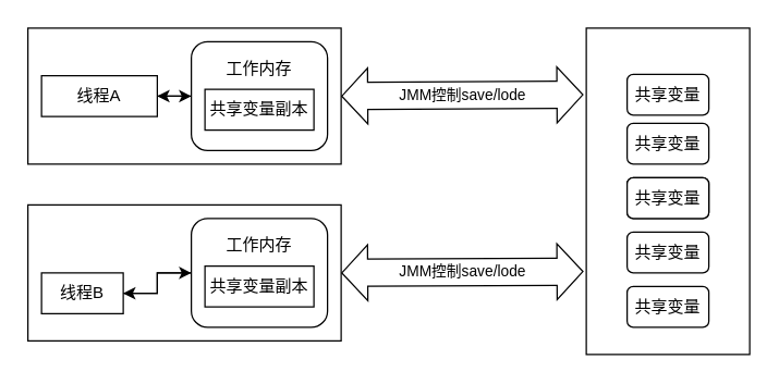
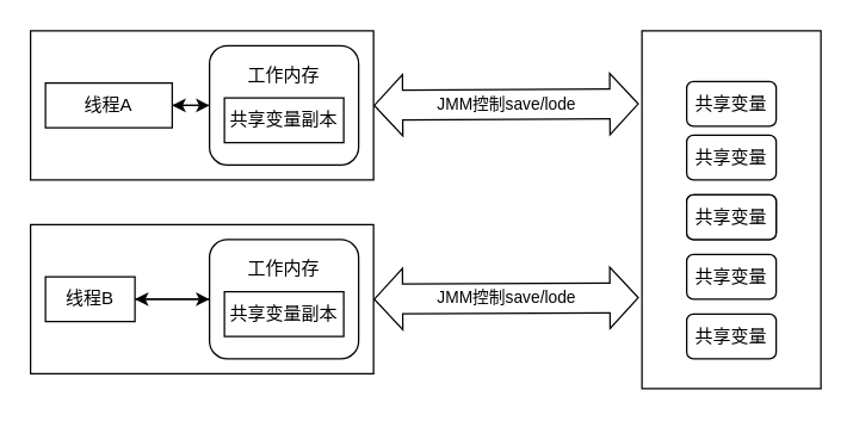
  <mxCell id="0" />
  <mxCell id="1" parent="0" />
  <mxCell id="2" value="" style="rounded=0;whiteSpace=wrap;html=1;" parent="1" vertex="1"><mxGeometry x="20" y="20" width="230" height="100" as="geometry" /></mxCell>
  <mxCell id="3" style="edgeStyle=orthogonalEdgeStyle;rounded=0;orthogonalLoop=1;jettySize=auto;html=1;exitX=1;exitY=0.5;exitDx=0;exitDy=0;entryX=0;entryY=0.5;entryDx=0;entryDy=0;" parent="1" source="4" target="6" edge="1"><mxGeometry relative="1" as="geometry" /></mxCell>
  <mxCell id="4" value="线程A" style="rounded=0;whiteSpace=wrap;html=1;" parent="1" vertex="1"><mxGeometry x="30" y="55" width="85" height="30" as="geometry" /></mxCell>
  <mxCell id="5" value="" style="group" parent="1" vertex="1" connectable="0"><mxGeometry x="140" y="30" width="100" height="80" as="geometry" /></mxCell>
  <mxCell id="6" value="" style="rounded=1;whiteSpace=wrap;html=1;" parent="5" vertex="1"><mxGeometry width="100" height="80" as="geometry" /></mxCell>
  <mxCell id="7" value="共享变量副本" style="rounded=0;whiteSpace=wrap;html=1;" parent="5" vertex="1"><mxGeometry x="10" y="35" width="80" height="30" as="geometry" /></mxCell>
  <mxCell id="8" value="工作内存" style="text;html=1;align=center;verticalAlign=middle;whiteSpace=wrap;rounded=0;" parent="5" vertex="1"><mxGeometry x="20" y="5" width="60" height="30" as="geometry" /></mxCell>
  <mxCell id="9" style="edgeStyle=orthogonalEdgeStyle;rounded=0;orthogonalLoop=1;jettySize=auto;html=1;exitX=0;exitY=0.5;exitDx=0;exitDy=0;entryX=1;entryY=0.5;entryDx=0;entryDy=0;" parent="1" source="6" target="4" edge="1"><mxGeometry relative="1" as="geometry" /></mxCell>
  <mxCell id="10" value="" style="rounded=0;whiteSpace=wrap;html=1;" parent="1" vertex="1"><mxGeometry x="20" y="150" width="230" height="100" as="geometry" /></mxCell>
  <mxCell id="11" style="edgeStyle=orthogonalEdgeStyle;rounded=0;orthogonalLoop=1;jettySize=auto;html=1;exitX=1;exitY=0.5;exitDx=0;exitDy=0;entryX=0;entryY=0.5;entryDx=0;entryDy=0;" parent="1" source="12" target="14" edge="1"><mxGeometry relative="1" as="geometry" /></mxCell>
- <mxCell id="12" value="线程B" style="rounded=0;whiteSpace=wrap;html=1;" parent="1" vertex="1"><mxGeometry x="30" y="200" width="60" height="30" as="geometry" /></mxCell>
+ <mxCell id="12" value="线程B" style="rounded=0;whiteSpace=wrap;html=1;" parent="1" vertex="1"><mxGeometry x="30" y="185" width="60" height="30" as="geometry" /></mxCell>
  <mxCell id="13" value="" style="group" parent="1" vertex="1" connectable="0"><mxGeometry x="140" y="160" width="100" height="80" as="geometry" /></mxCell>
  <mxCell id="14" value="" style="rounded=1;whiteSpace=wrap;html=1;" parent="13" vertex="1"><mxGeometry width="100" height="80" as="geometry" /></mxCell>
  <mxCell id="15" value="共享变量副本" style="rounded=0;whiteSpace=wrap;html=1;" parent="13" vertex="1"><mxGeometry x="10" y="35" width="80" height="30" as="geometry" /></mxCell>
  <mxCell id="16" value="工作内存" style="text;html=1;align=center;verticalAlign=middle;whiteSpace=wrap;rounded=0;" parent="13" vertex="1"><mxGeometry x="20" y="5" width="60" height="30" as="geometry" /></mxCell>
  <mxCell id="17" style="edgeStyle=orthogonalEdgeStyle;rounded=0;orthogonalLoop=1;jettySize=auto;html=1;exitX=0;exitY=0.5;exitDx=0;exitDy=0;entryX=1;entryY=0.5;entryDx=0;entryDy=0;" parent="1" source="14" target="12" edge="1"><mxGeometry relative="1" as="geometry" /></mxCell>
  <mxCell id="18" value="" style="rounded=0;whiteSpace=wrap;html=1;" parent="1" vertex="1"><mxGeometry x="430" y="20" width="120" height="240" as="geometry" /></mxCell>
  <mxCell id="19" value="共享变量" style="rounded=1;whiteSpace=wrap;html=1;" parent="1" vertex="1"><mxGeometry x="460" y="54" width="60" height="30" as="geometry" /></mxCell>
  <mxCell id="20" value="共享变量" style="rounded=1;whiteSpace=wrap;html=1;" parent="1" vertex="1"><mxGeometry x="460" y="130" width="60" height="30" as="geometry" /></mxCell>
  <mxCell id="21" value="共享变量" style="rounded=1;whiteSpace=wrap;html=1;" parent="1" vertex="1"><mxGeometry x="460" y="90" width="60" height="30" as="geometry" /></mxCell>
  <mxCell id="22" value="共享变量" style="rounded=1;whiteSpace=wrap;html=1;" parent="1" vertex="1"><mxGeometry x="460" y="130" width="60" height="30" as="geometry" /></mxCell>
  <mxCell id="23" value="共享变量" style="rounded=1;whiteSpace=wrap;html=1;" parent="1" vertex="1"><mxGeometry x="460" y="170" width="60" height="30" as="geometry" /></mxCell>
  <mxCell id="24" value="共享变量" style="rounded=1;whiteSpace=wrap;html=1;" parent="1" vertex="1"><mxGeometry x="460" y="210" width="60" height="30" as="geometry" /></mxCell>
  <mxCell id="25" value="" style="shape=flexArrow;endArrow=classic;startArrow=classic;html=1;rounded=0;exitX=1;exitY=0.5;exitDx=0;exitDy=0;entryX=-0.017;entryY=0.204;entryDx=0;entryDy=0;entryPerimeter=0;width=20;" parent="1" source="2" target="18" edge="1"><mxGeometry width="100" height="100" relative="1" as="geometry"><mxPoint x="304" y="120" as="sourcePoint" /><mxPoint x="404" y="20" as="targetPoint" /></mxGeometry></mxCell>
  <mxCell id="26" value="JMM控制save/lode" style="edgeLabel;html=1;align=center;verticalAlign=middle;resizable=0;points=[];" parent="25" vertex="1" connectable="0"><mxGeometry x="-0.213" y="1" relative="1" as="geometry"><mxPoint x="19" as="offset" /></mxGeometry></mxCell>
  <mxCell id="27" value="" style="shape=flexArrow;endArrow=classic;startArrow=classic;html=1;rounded=0;exitX=1;exitY=0.5;exitDx=0;exitDy=0;entryX=-0.017;entryY=0.204;entryDx=0;entryDy=0;entryPerimeter=0;width=20;" parent="1" edge="1"><mxGeometry width="100" height="100" relative="1" as="geometry"><mxPoint x="250" y="200" as="sourcePoint" /><mxPoint x="428" y="199" as="targetPoint" /></mxGeometry></mxCell>
  <mxCell id="28" value="JMM控制save/lode" style="edgeLabel;html=1;align=center;verticalAlign=middle;resizable=0;points=[];" parent="27" vertex="1" connectable="0"><mxGeometry x="-0.213" y="1" relative="1" as="geometry"><mxPoint x="19" as="offset" /></mxGeometry></mxCell>
